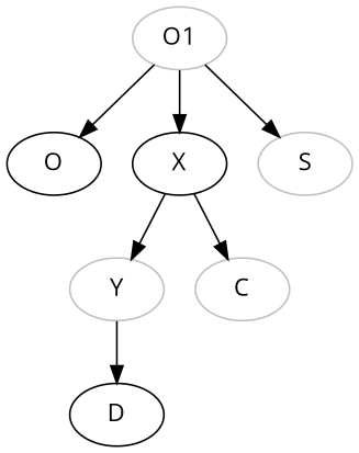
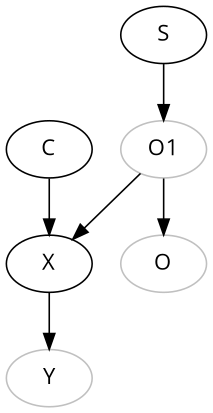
  digraph {
    fontname="Open Sans"
    node [fontname="Open Sans"]
    edge [fontname="Open Sans"]
-   O [color=black]
+   O [color=grey]
    O1 [color=grey]
    X [color=black]
-   S [color=grey]
+   S
    Y [color=grey]
-   C [color=grey]
-   D
+   C
    O1 -> O
    O1 -> X
-   O1 -> S
+   S -> O1
    X -> Y
-   X -> C
-   Y -> D
+   C -> X
  }
